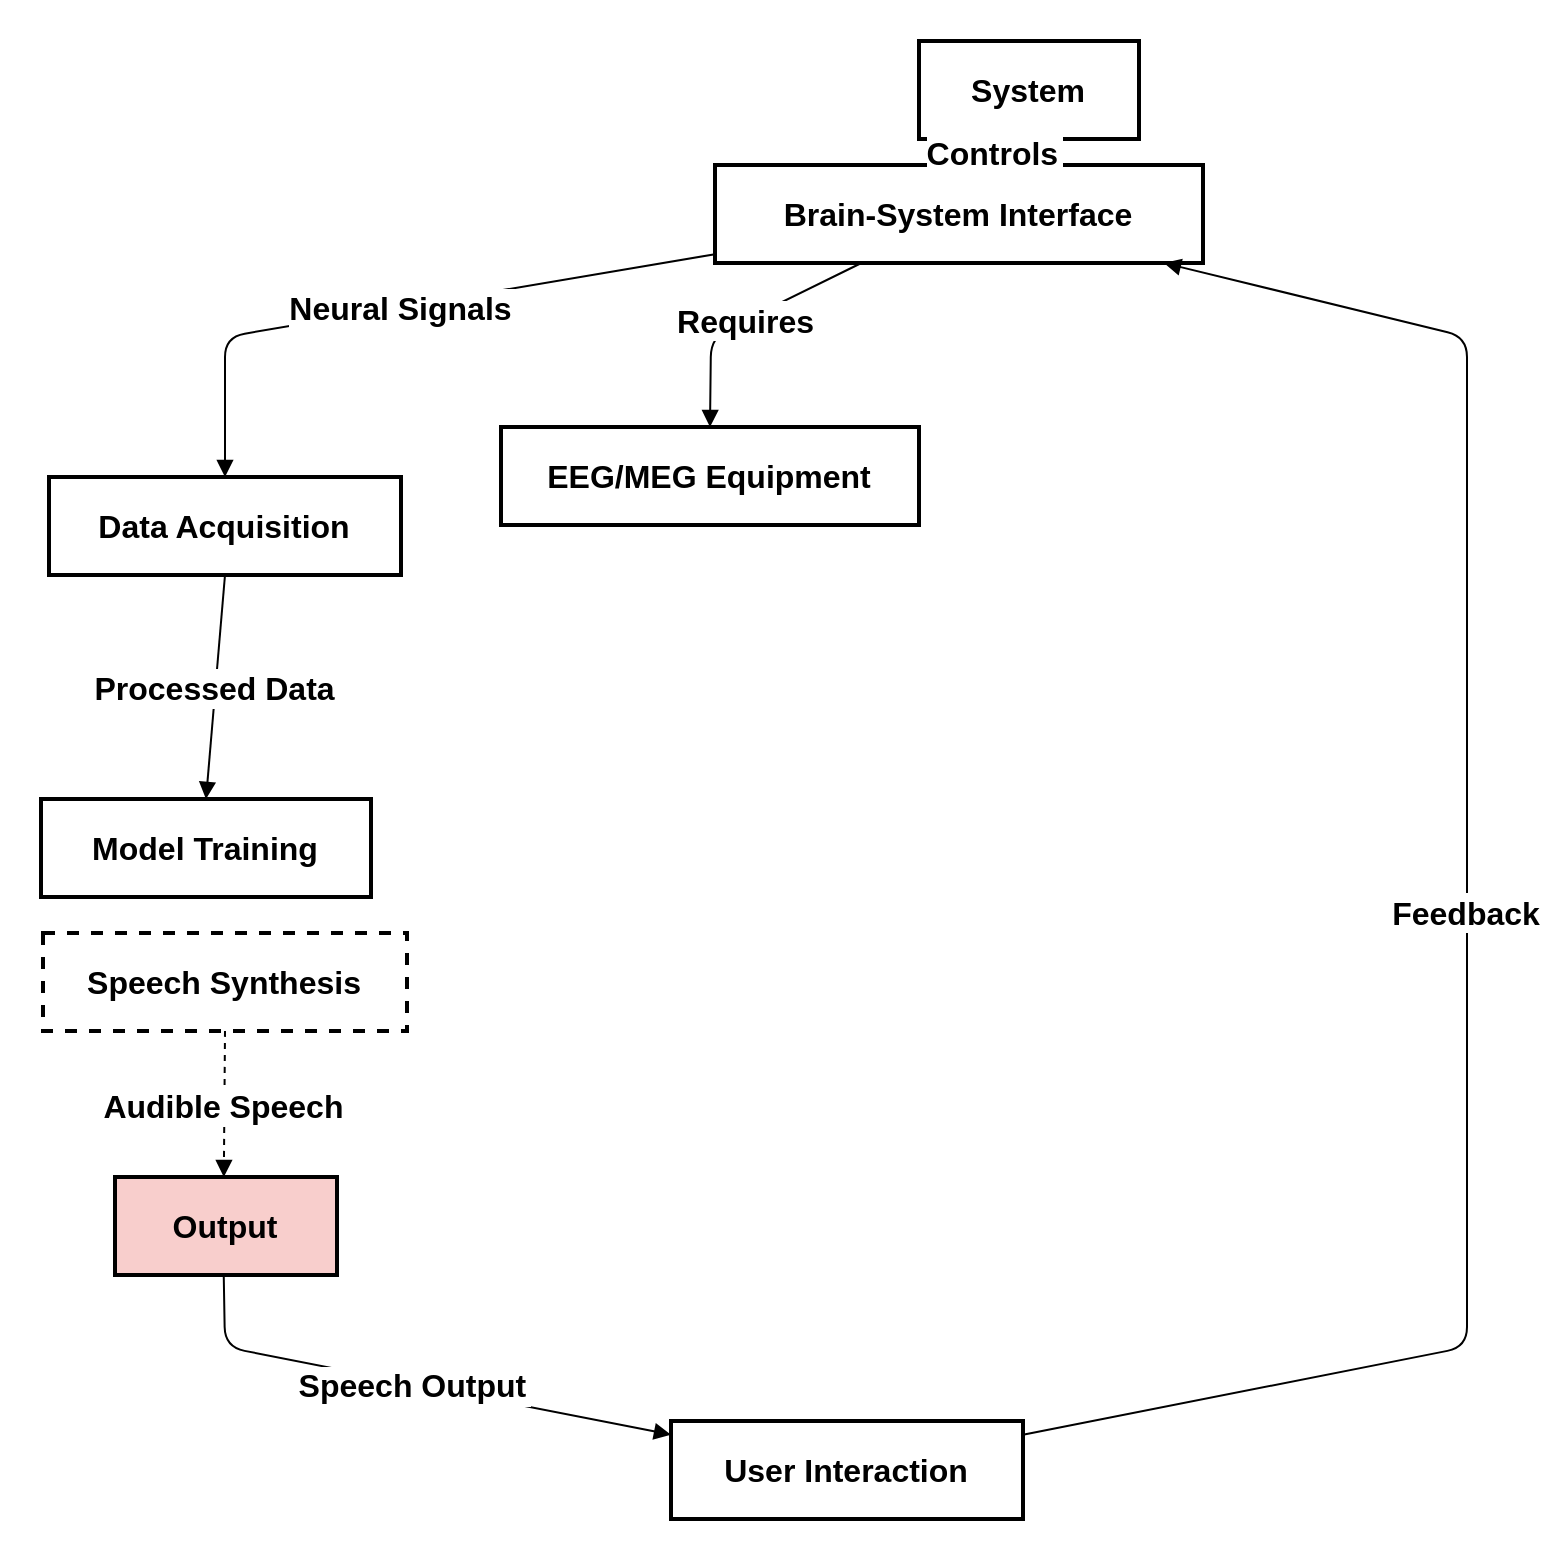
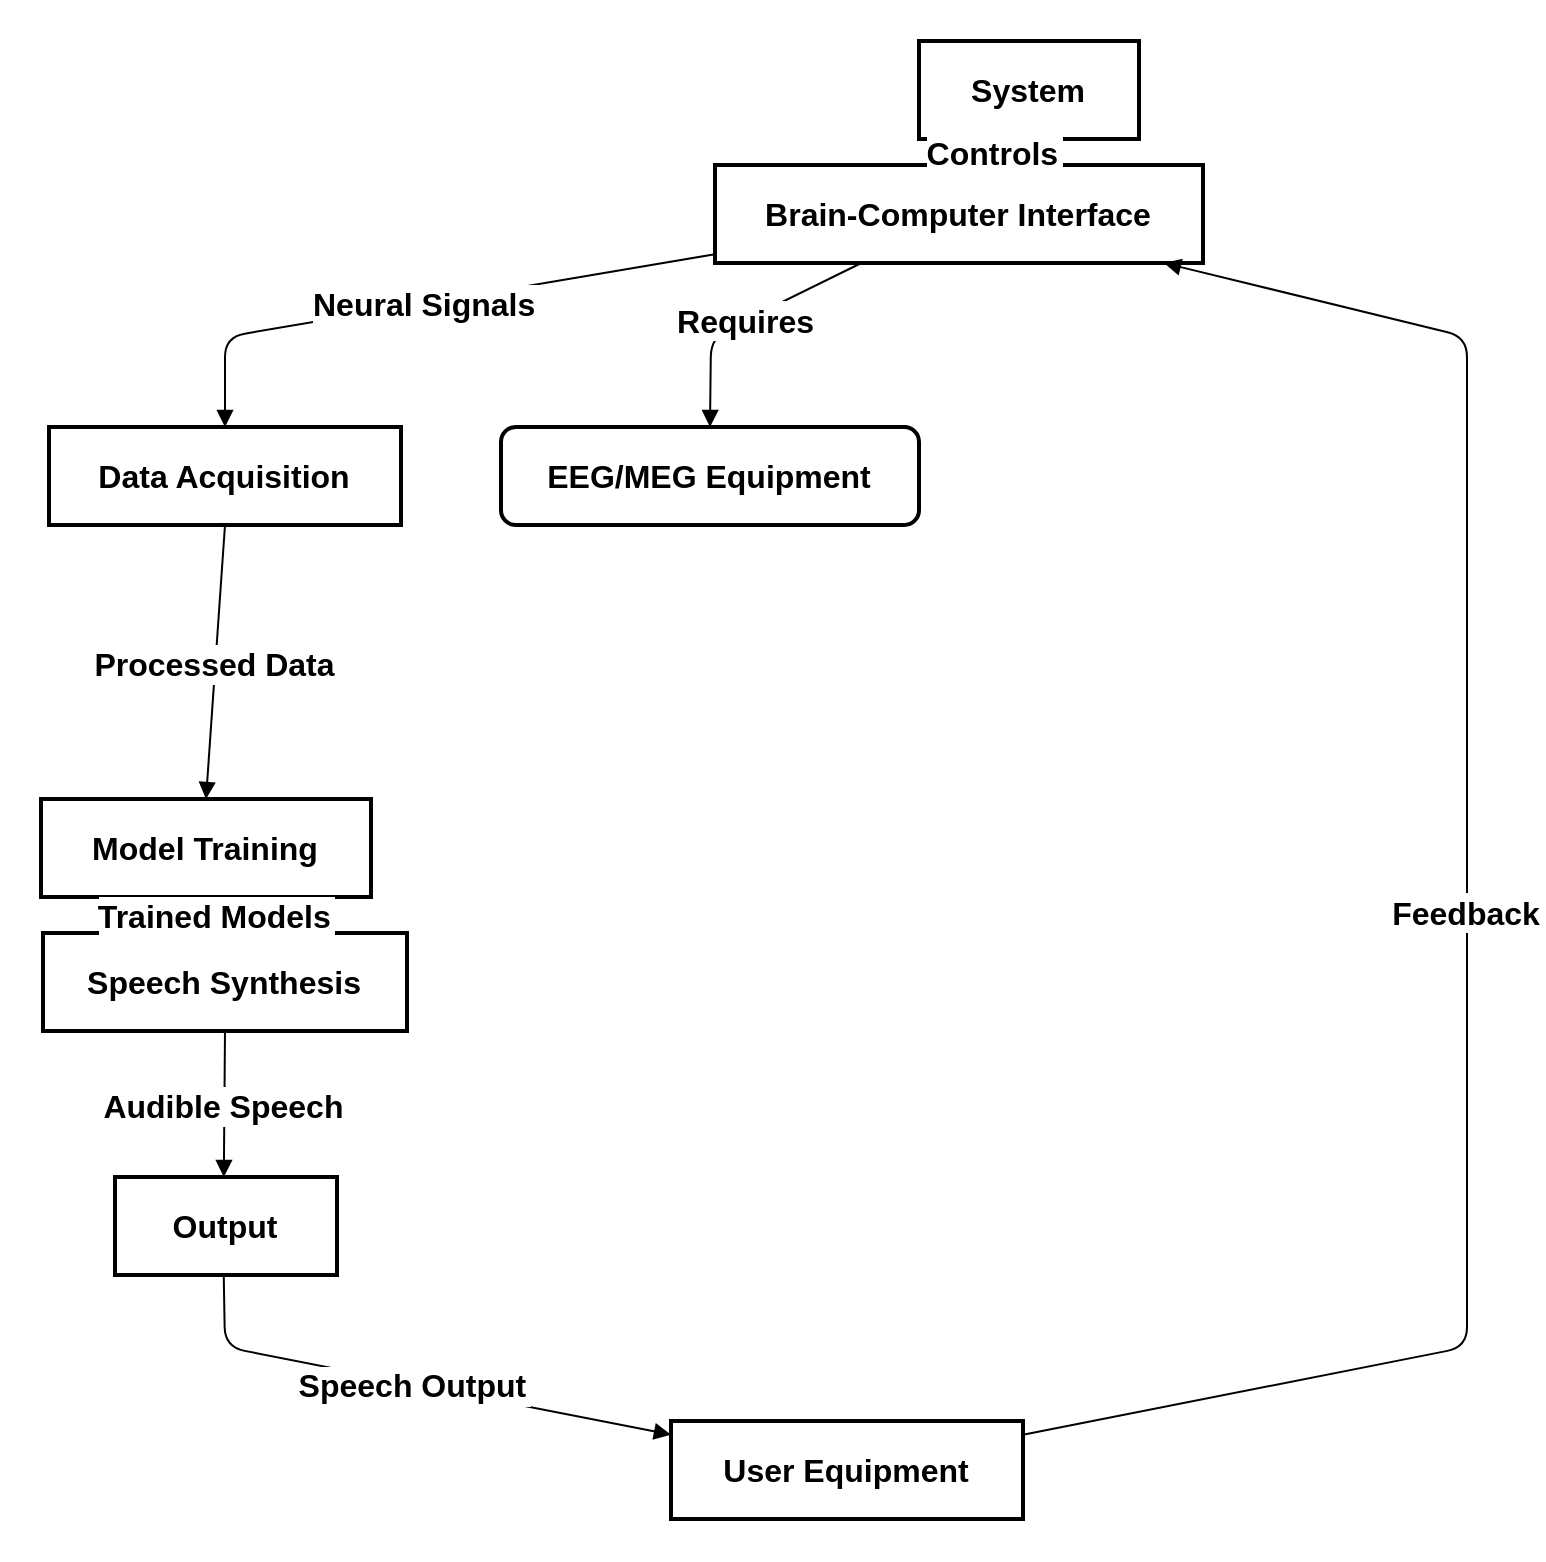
  <mxCell id="0" />
  <mxCell id="1" parent="0" />
  <mxCell id="2" value="System" style="whiteSpace=wrap;strokeWidth=2;fontSize=16;fontStyle=1" vertex="1" parent="1"><mxGeometry x="459" y="20" width="110" height="49" as="geometry" /></mxCell>
- <mxCell id="3" value="Brain-System Interface" style="whiteSpace=wrap;strokeWidth=2;fontSize=16;fontStyle=1" vertex="1" parent="1"><mxGeometry x="357" y="82" width="244" height="49" as="geometry" /></mxCell>
- <mxCell id="4" value="Data Acquisition" style="whiteSpace=wrap;strokeWidth=2;fontSize=16;fontStyle=1" vertex="1" parent="1"><mxGeometry x="24" y="238" width="176" height="49" as="geometry" /></mxCell>
+ <mxCell id="3" value="Brain-Computer Interface" style="whiteSpace=wrap;strokeWidth=2;fontSize=16;fontStyle=1" vertex="1" parent="1"><mxGeometry x="357" y="82" width="244" height="49" as="geometry" /></mxCell>
+ <mxCell id="4" value="Data Acquisition" style="whiteSpace=wrap;strokeWidth=2;fontSize=16;fontStyle=1" vertex="1" parent="1"><mxGeometry x="24" y="213" width="176" height="49" as="geometry" /></mxCell>
  <mxCell id="5" value="Model Training" style="whiteSpace=wrap;strokeWidth=2;fontSize=16;fontStyle=1" vertex="1" parent="1"><mxGeometry x="20" y="399" width="165" height="49" as="geometry" /></mxCell>
- <mxCell id="6" value="Speech Synthesis" style="whiteSpace=wrap;strokeWidth=2;fontSize=16;fontStyle=1;dashed=1;" vertex="1" parent="1"><mxGeometry x="21" y="466" width="182" height="49" as="geometry" /></mxCell>
- <mxCell id="7" value="EEG/MEG Equipment" style="whiteSpace=wrap;strokeWidth=2;fontSize=16;fontStyle=1" vertex="1" parent="1"><mxGeometry x="250" y="213" width="209" height="49" as="geometry" /></mxCell>
- <mxCell id="8" value="Output" style="whiteSpace=wrap;strokeWidth=2;fontSize=16;fontStyle=1;fillColor=#f8cecc;" vertex="1" parent="1"><mxGeometry x="57" y="588" width="111" height="49" as="geometry" /></mxCell>
- <mxCell id="9" value="User Interaction" style="whiteSpace=wrap;strokeWidth=2;fontSize=16;fontStyle=1" vertex="1" parent="1"><mxGeometry x="335" y="710" width="176" height="49" as="geometry" /></mxCell>
+ <mxCell id="6" value="Speech Synthesis" style="whiteSpace=wrap;strokeWidth=2;fontSize=16;fontStyle=1" vertex="1" parent="1"><mxGeometry x="21" y="466" width="182" height="49" as="geometry" /></mxCell>
+ <mxCell id="7" value="EEG/MEG Equipment" style="whiteSpace=wrap;strokeWidth=2;fontSize=16;fontStyle=1;rounded=1;" vertex="1" parent="1"><mxGeometry x="250" y="213" width="209" height="49" as="geometry" /></mxCell>
+ <mxCell id="8" value="Output" style="whiteSpace=wrap;strokeWidth=2;fontSize=16;fontStyle=1" vertex="1" parent="1"><mxGeometry x="57" y="588" width="111" height="49" as="geometry" /></mxCell>
+ <mxCell id="9" value="User Equipment" style="whiteSpace=wrap;strokeWidth=2;fontSize=16;fontStyle=1" vertex="1" parent="1"><mxGeometry x="335" y="710" width="176" height="49" as="geometry" /></mxCell>
  <mxCell id="10" value="Controls" style="curved=1;startArrow=none;endArrow=block;exitX=0.5;exitY=1;entryX=0.5;entryY=0;rounded=0;fontSize=16;fontStyle=1" edge="1" parent="1" source="2" target="3"><mxGeometry relative="1" as="geometry"><Array as="points" /></mxGeometry></mxCell>
  <mxCell id="11" value="Neural Signals" style="curved=0;startArrow=none;endArrow=block;exitX=0;exitY=0.91;entryX=0.5;entryY=0;rounded=1;fontSize=16;fontStyle=1" edge="1" parent="1" source="3" target="4"><mxGeometry relative="1" as="geometry"><Array as="points"><mxPoint x="112" y="168" /></Array></mxGeometry></mxCell>
  <mxCell id="12" value="Processed Data" style="curved=1;startArrow=none;endArrow=block;exitX=0.5;exitY=1;entryX=0.5;entryY=-0.01;rounded=0;fontSize=16;fontStyle=1" edge="1" parent="1" source="4" target="5"><mxGeometry relative="1" as="geometry"><Array as="points" /></mxGeometry></mxCell>
+ <mxCell id="13" value="Trained Models" style="curved=1;startArrow=none;endArrow=block;exitX=0.5;exitY=0.99;entryX=0.5;entryY=-0.01;rounded=0;fontSize=16;fontStyle=1" edge="1" parent="1" source="5" target="6"><mxGeometry relative="1" as="geometry"><Array as="points" /></mxGeometry></mxCell>
  <mxCell id="14" value="Requires" style="curved=0;startArrow=none;endArrow=block;exitX=0.3;exitY=1;entryX=0.5;entryY=0;rounded=1;fontSize=16;fontStyle=1" edge="1" parent="1" source="3" target="7"><mxGeometry relative="1" as="geometry"><Array as="points"><mxPoint x="355" y="168" /></Array></mxGeometry></mxCell>
- <mxCell id="15" value="Audible Speech" style="curved=1;startArrow=none;endArrow=block;exitX=0.5;exitY=0.99;entryX=0.49;entryY=-0.01;rounded=0;fontSize=16;fontStyle=1;dashed=1;" edge="1" parent="1" source="6" target="8"><mxGeometry relative="1" as="geometry"><Array as="points" /></mxGeometry></mxCell>
+ <mxCell id="15" value="Audible Speech" style="curved=1;startArrow=none;endArrow=block;exitX=0.5;exitY=0.99;entryX=0.49;entryY=-0.01;rounded=0;fontSize=16;fontStyle=1" edge="1" parent="1" source="6" target="8"><mxGeometry relative="1" as="geometry"><Array as="points" /></mxGeometry></mxCell>
  <mxCell id="16" value="Speech Output" style="curved=0;startArrow=none;endArrow=block;exitX=0.49;exitY=0.99;entryX=0;entryY=0.14;rounded=1;fontSize=16;fontStyle=1" edge="1" parent="1" source="8" target="9"><mxGeometry relative="1" as="geometry"><Array as="points"><mxPoint x="112" y="673" /></Array></mxGeometry></mxCell>
  <mxCell id="17" value="Feedback" style="curved=0;startArrow=none;endArrow=block;exitX=1;exitY=0.14;entryX=0.92;entryY=1;rounded=1;fontSize=16;fontStyle=1" edge="1" parent="1" source="9" target="3"><mxGeometry relative="1" as="geometry"><Array as="points"><mxPoint x="733" y="673" /><mxPoint x="733" y="168" /></Array></mxGeometry></mxCell>
